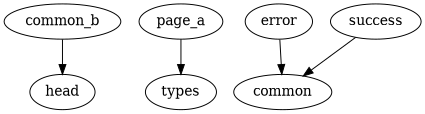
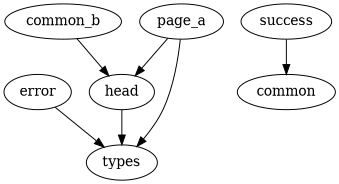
  digraph {
    head
    types
    error
    common
    success
    page_a
    n7 [label=common_b]
-   error -> common
+   head -> types
+   error -> types
    success -> common
+   page_a -> head
    page_a -> types
    n7 -> head
  }
